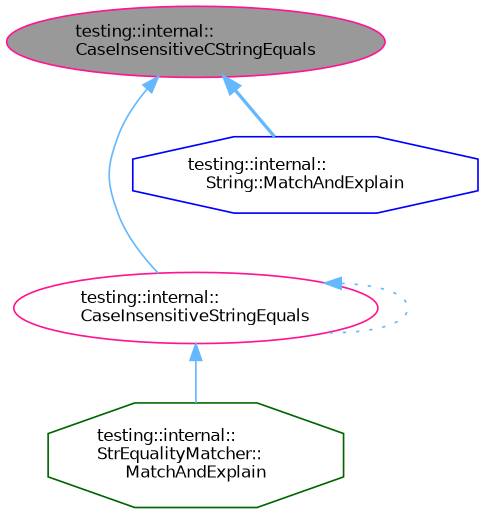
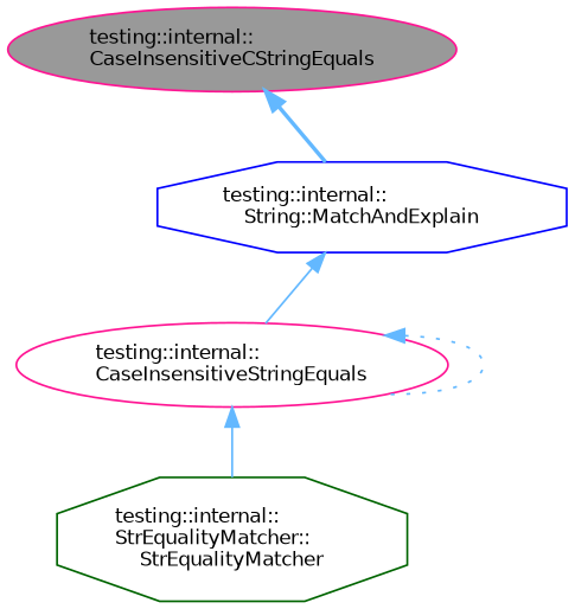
  digraph {
    rankdir=TB
    node [color=deeppink fillcolor=white fontname=Helvetica fontsize=10 shape=ellipse style=filled]
    edge [color=steelblue1 dir=back fontname=Helvetica fontsize=10 labelfontname=Helvetica labelfontsize=10 style=solid]
    n1 [fillcolor=grey60 fontcolor=black height=0.2 label="testing::internal::\lCaseInsensitiveCStringEquals" width=0.4]
    n2 [height=0.2 label="testing::internal::\lCaseInsensitiveStringEquals" width=0.4]
    n3 [color=blue height=0.2 label="testing::internal::\lString::MatchAndExplain" shape=octagon width=0.4]
-   n4 [color=darkgreen height=0.2 label="testing::internal::\lStrEqualityMatcher::\lMatchAndExplain" shape=octagon width=0.4]
-   n1 -> n2
+   n4 [color=darkgreen height=0.2 label="testing::internal::\lStrEqualityMatcher::\lStrEqualityMatcher" shape=octagon width=0.4]
+   n3 -> n2
    n1 -> n3 [style=bold]
    n2 -> n2 [style=dotted]
    n2 -> n4
  }
